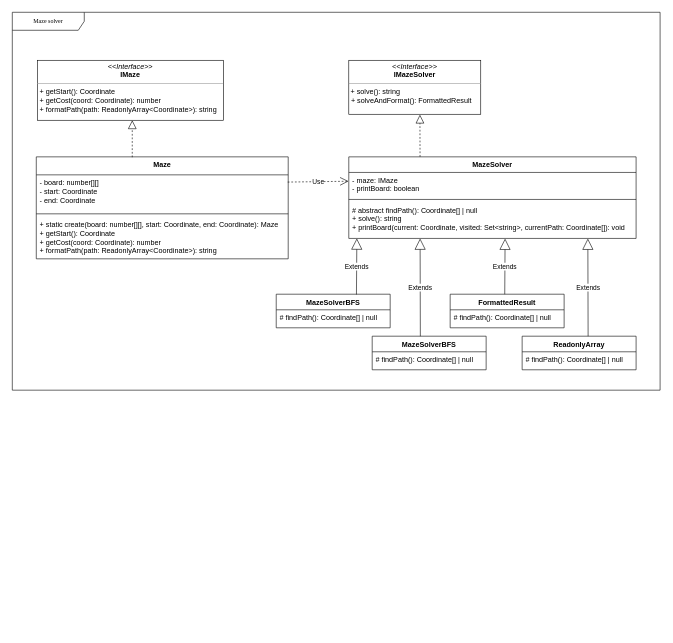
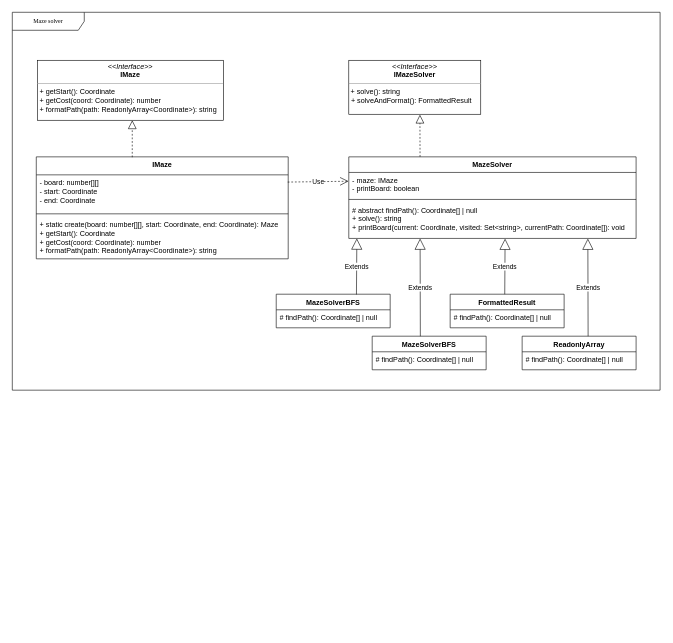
  <mxCell id="0" />
  <mxCell id="1" parent="0" />
  <mxCell id="2" value="Maze solver" style="shape=umlFrame;whiteSpace=wrap;html=1;rounded=0;shadow=0;comic=0;labelBackgroundColor=none;strokeWidth=1;fontFamily=Verdana;fontSize=10;align=center;width=120;height=30;direction=west;flipV=1;flipH=1;" parent="1" vertex="1"><mxGeometry width="1080" height="630" as="geometry" x="20" y="20" /></mxCell>
  <mxCell id="3" style="edgeStyle=orthogonalEdgeStyle;rounded=0;html=1;dashed=1;labelBackgroundColor=none;startFill=0;endArrow=open;endFill=0;endSize=10;fontFamily=Verdana;fontSize=10;" parent="1" edge="1"><mxGeometry relative="1" as="geometry"><mxPoint x="750" y="998" as="targetPoint" /></mxGeometry></mxCell>
  <mxCell id="4" style="edgeStyle=orthogonalEdgeStyle;rounded=0;html=1;dashed=1;labelBackgroundColor=none;startFill=0;endArrow=open;endFill=0;endSize=10;fontFamily=Verdana;fontSize=10;" parent="1" edge="1"><mxGeometry relative="1" as="geometry"><Array as="points"><mxPoint x="565" y="990" /><mxPoint x="565" y="990" /></Array><mxPoint x="565" y="983" as="sourcePoint" /></mxGeometry></mxCell>
  <mxCell id="5" style="edgeStyle=orthogonalEdgeStyle;rounded=0;html=1;dashed=1;labelBackgroundColor=none;startFill=0;endArrow=open;endFill=0;endSize=10;fontFamily=Verdana;fontSize=10;" parent="1" edge="1"><mxGeometry relative="1" as="geometry"><Array as="points"><mxPoint x="430" y="1049" /><mxPoint x="430" y="1049" /></Array><mxPoint x="400" y="1049.091" as="sourcePoint" /></mxGeometry></mxCell>
  <mxCell id="6" value="&lt;p style=&quot;margin:0px;margin-top:4px;text-align:center;&quot;&gt;&lt;i&gt;&amp;lt;&amp;lt;Interface&amp;gt;&amp;gt;&lt;/i&gt;&lt;br&gt;&lt;b&gt;IMaze&lt;/b&gt;&lt;/p&gt;&lt;hr size=&quot;1&quot;&gt;&lt;p style=&quot;margin:0px;margin-left:4px;&quot;&gt;+ getStart(): Coordinate &lt;/p&gt;&lt;p style=&quot;margin:0px;margin-left:4px;&quot;&gt;+ getCost(coord: Coordinate): number&lt;/p&gt;&lt;p style=&quot;margin:0px;margin-left:4px;&quot;&gt;+ formatPath(path: ReadonlyArray&amp;lt;Coordinate&amp;gt;): string&lt;/p&gt;" style="verticalAlign=top;align=left;overflow=fill;fontSize=12;fontFamily=Helvetica;html=1;rounded=0;shadow=0;comic=0;labelBackgroundColor=none;strokeWidth=1" parent="1" vertex="1"><mxGeometry x="62" y="100" width="310" height="100" as="geometry" /></mxCell>
  <mxCell id="7" value="&lt;p style=&quot;margin:0px;margin-top:4px;text-align:center;&quot;&gt;&lt;i&gt;&amp;lt;&amp;lt;Interface&amp;gt;&amp;gt;&lt;/i&gt;&lt;br&gt;&lt;b&gt;IMazeSolver&lt;/b&gt;&lt;/p&gt;&lt;hr size=&quot;1&quot;&gt;&amp;nbsp;+ solve(): string &lt;br&gt;&lt;p style=&quot;margin:0px;margin-left:4px;&quot;&gt;+ solveAndFormat(): FormattedResult&lt;/p&gt;" style="verticalAlign=top;align=left;overflow=fill;fontSize=12;fontFamily=Helvetica;html=1;rounded=0;shadow=0;comic=0;labelBackgroundColor=none;strokeWidth=1" parent="1" vertex="1"><mxGeometry x="581" y="100" width="220" height="90" as="geometry" /></mxCell>
- <mxCell id="8" value="Maze" style="swimlane;fontStyle=1;align=center;verticalAlign=top;childLayout=stackLayout;horizontal=1;startSize=30;horizontalStack=0;resizeParent=1;resizeParentMax=0;resizeLast=0;collapsible=1;marginBottom=0;whiteSpace=wrap;html=1;" vertex="1" parent="1"><mxGeometry x="60" y="261" width="420" height="170" as="geometry"><mxRectangle x="60" y="270" width="100" height="30" as="alternateBounds" /></mxGeometry></mxCell>
+ <mxCell id="8" value="IMaze" style="swimlane;fontStyle=1;align=center;verticalAlign=top;childLayout=stackLayout;horizontal=1;startSize=30;horizontalStack=0;resizeParent=1;resizeParentMax=0;resizeLast=0;collapsible=1;marginBottom=0;whiteSpace=wrap;html=1;" vertex="1" parent="1"><mxGeometry x="60" y="261" width="420" height="170" as="geometry"><mxRectangle x="60" y="270" width="100" height="30" as="alternateBounds" /></mxGeometry></mxCell>
  <mxCell id="9" value="&lt;div&gt;- board: number[][] &lt;br&gt;&lt;/div&gt;&lt;div&gt;- start: Coordinate&lt;/div&gt;&lt;div&gt;- end: Coordinate &lt;/div&gt;" style="text;strokeColor=none;fillColor=none;align=left;verticalAlign=top;spacingLeft=4;spacingRight=4;overflow=hidden;rotatable=0;points=[[0,0.5],[1,0.5]];portConstraint=eastwest;whiteSpace=wrap;html=1;" vertex="1" parent="8"><mxGeometry y="30" width="420" height="60" as="geometry" /></mxCell>
  <mxCell id="10" value="" style="line;strokeWidth=1;fillColor=none;align=left;verticalAlign=middle;spacingTop=-1;spacingLeft=3;spacingRight=3;rotatable=0;labelPosition=right;points=[];portConstraint=eastwest;strokeColor=inherit;" vertex="1" parent="8"><mxGeometry y="90" width="420" height="10" as="geometry" /></mxCell>
  <mxCell id="11" value="&lt;div&gt;+ static create(board: number[][], start: Coordinate, end: Coordinate): Maze&lt;/div&gt;&lt;div&gt;+ getStart(): Coordinate &lt;/div&gt;&lt;div&gt;+ getCost(coord: Coordinate): number &lt;br&gt;&lt;/div&gt;&lt;div&gt;+ formatPath(path: ReadonlyArray&amp;lt;Coordinate&amp;gt;): string&lt;/div&gt;" style="text;strokeColor=none;fillColor=none;align=left;verticalAlign=top;spacingLeft=4;spacingRight=4;overflow=hidden;rotatable=0;points=[[0,0.5],[1,0.5]];portConstraint=eastwest;whiteSpace=wrap;html=1;" vertex="1" parent="8"><mxGeometry y="100" width="420" height="70" as="geometry" /></mxCell>
  <mxCell id="12" value="MazeSolver" style="swimlane;fontStyle=1;align=center;verticalAlign=top;childLayout=stackLayout;horizontal=1;startSize=26;horizontalStack=0;resizeParent=1;resizeParentMax=0;resizeLast=0;collapsible=1;marginBottom=0;whiteSpace=wrap;html=1;" vertex="1" parent="1"><mxGeometry x="581" y="261" width="479" height="136" as="geometry" /></mxCell>
  <mxCell id="13" value="&lt;div&gt;- maze: IMaze&lt;/div&gt;- printBoard: boolean" style="text;strokeColor=none;fillColor=none;align=left;verticalAlign=top;spacingLeft=4;spacingRight=4;overflow=hidden;rotatable=0;points=[[0,0.5],[1,0.5]];portConstraint=eastwest;whiteSpace=wrap;html=1;" vertex="1" parent="12"><mxGeometry y="26" width="479" height="40" as="geometry" /></mxCell>
  <mxCell id="14" value="" style="line;strokeWidth=1;fillColor=none;align=left;verticalAlign=middle;spacingTop=-1;spacingLeft=3;spacingRight=3;rotatable=0;labelPosition=right;points=[];portConstraint=eastwest;strokeColor=inherit;" vertex="1" parent="12"><mxGeometry y="66" width="479" height="10" as="geometry" /></mxCell>
  <mxCell id="15" value="&lt;div&gt;# abstract findPath(): Coordinate[] | null&lt;/div&gt;&lt;div&gt;+ solve(): string &lt;/div&gt;&lt;div&gt;+ printBoard(current: Coordinate, visited: Set&amp;lt;string&amp;gt;, currentPath: Coordinate[]): void&lt;/div&gt;&lt;div&gt;&lt;br&gt;&lt;/div&gt;" style="text;strokeColor=none;fillColor=none;align=left;verticalAlign=top;spacingLeft=4;spacingRight=4;overflow=hidden;rotatable=0;points=[[0,0.5],[1,0.5]];portConstraint=eastwest;whiteSpace=wrap;html=1;" vertex="1" parent="12"><mxGeometry y="76" width="479" height="60" as="geometry" /></mxCell>
  <mxCell id="16" value="MazeSolverBFS" style="swimlane;fontStyle=1;align=center;verticalAlign=top;childLayout=stackLayout;horizontal=1;startSize=26;horizontalStack=0;resizeParent=1;resizeParentMax=0;resizeLast=0;collapsible=1;marginBottom=0;whiteSpace=wrap;html=1;" vertex="1" parent="1"><mxGeometry x="460" y="490" width="190" height="56" as="geometry" /></mxCell>
  <mxCell id="17" value="# findPath(): Coordinate[] | null " style="text;strokeColor=none;fillColor=none;align=left;verticalAlign=top;spacingLeft=4;spacingRight=4;overflow=hidden;rotatable=0;points=[[0,0.5],[1,0.5]];portConstraint=eastwest;whiteSpace=wrap;html=1;" vertex="1" parent="16"><mxGeometry y="26" width="190" height="30" as="geometry" /></mxCell>
  <mxCell id="18" value="MazeSolverBFS" style="swimlane;fontStyle=1;align=center;verticalAlign=top;childLayout=stackLayout;horizontal=1;startSize=26;horizontalStack=0;resizeParent=1;resizeParentMax=0;resizeLast=0;collapsible=1;marginBottom=0;whiteSpace=wrap;html=1;" vertex="1" parent="1"><mxGeometry x="620" y="560" width="190" height="56" as="geometry" /></mxCell>
  <mxCell id="19" value="# findPath(): Coordinate[] | null " style="text;strokeColor=none;fillColor=none;align=left;verticalAlign=top;spacingLeft=4;spacingRight=4;overflow=hidden;rotatable=0;points=[[0,0.5],[1,0.5]];portConstraint=eastwest;whiteSpace=wrap;html=1;" vertex="1" parent="18"><mxGeometry y="26" width="190" height="30" as="geometry" /></mxCell>
  <mxCell id="20" value="" style="endArrow=block;dashed=1;endFill=0;endSize=12;html=1;rounded=0;entryX=0.5;entryY=1;entryDx=0;entryDy=0;exitX=0.369;exitY=0.004;exitDx=0;exitDy=0;exitPerimeter=0;" edge="1" parent="1"><mxGeometry width="160" relative="1" as="geometry"><mxPoint x="219.98" y="261.68" as="sourcePoint" /><mxPoint x="220" y="200" as="targetPoint" /></mxGeometry></mxCell>
  <mxCell id="21" value="" style="endArrow=block;dashed=1;endFill=0;endSize=12;html=1;rounded=0;entryX=0.539;entryY=1.008;entryDx=0;entryDy=0;entryPerimeter=0;exitX=0.248;exitY=-0.001;exitDx=0;exitDy=0;exitPerimeter=0;" edge="1" parent="1" source="12" target="7"><mxGeometry width="160" relative="1" as="geometry"><mxPoint x="641.96" y="250" as="sourcePoint" /><mxPoint x="639" y="197.18" as="targetPoint" /></mxGeometry></mxCell>
  <mxCell id="22" value="FormattedResult" style="swimlane;fontStyle=1;align=center;verticalAlign=top;childLayout=stackLayout;horizontal=1;startSize=26;horizontalStack=0;resizeParent=1;resizeParentMax=0;resizeLast=0;collapsible=1;marginBottom=0;whiteSpace=wrap;html=1;" vertex="1" parent="1"><mxGeometry x="750" y="490" width="190" height="56" as="geometry" /></mxCell>
  <mxCell id="23" value="# findPath(): Coordinate[] | null " style="text;strokeColor=none;fillColor=none;align=left;verticalAlign=top;spacingLeft=4;spacingRight=4;overflow=hidden;rotatable=0;points=[[0,0.5],[1,0.5]];portConstraint=eastwest;whiteSpace=wrap;html=1;" vertex="1" parent="22"><mxGeometry y="26" width="190" height="30" as="geometry" /></mxCell>
  <mxCell id="24" value="&lt;div&gt;ReadonlyArray&lt;/div&gt;" style="swimlane;fontStyle=1;align=center;verticalAlign=top;childLayout=stackLayout;horizontal=1;startSize=26;horizontalStack=0;resizeParent=1;resizeParentMax=0;resizeLast=0;collapsible=1;marginBottom=0;whiteSpace=wrap;html=1;" vertex="1" parent="1"><mxGeometry x="870" y="560" width="190" height="56" as="geometry" /></mxCell>
  <mxCell id="25" value="Extends" style="endArrow=block;endSize=16;endFill=0;html=1;rounded=0;entryX=0.832;entryY=1.005;entryDx=0;entryDy=0;entryPerimeter=0;" edge="1" parent="24" target="15"><mxGeometry width="160" relative="1" as="geometry"><mxPoint x="110" as="sourcePoint" /><mxPoint x="110" y="-172" as="targetPoint" /></mxGeometry></mxCell>
  <mxCell id="26" value="# findPath(): Coordinate[] | null " style="text;strokeColor=none;fillColor=none;align=left;verticalAlign=top;spacingLeft=4;spacingRight=4;overflow=hidden;rotatable=0;points=[[0,0.5],[1,0.5]];portConstraint=eastwest;whiteSpace=wrap;html=1;" vertex="1" parent="24"><mxGeometry y="26" width="190" height="30" as="geometry" /></mxCell>
  <mxCell id="27" value="Use" style="endArrow=open;endSize=12;dashed=1;html=1;rounded=0;entryX=-0.001;entryY=0.367;entryDx=0;entryDy=0;entryPerimeter=0;exitX=0.998;exitY=0.201;exitDx=0;exitDy=0;exitPerimeter=0;" edge="1" parent="1" source="9" target="13"><mxGeometry width="160" relative="1" as="geometry"><mxPoint x="479" y="298" as="sourcePoint" /><mxPoint x="529" y="300" as="targetPoint" /></mxGeometry></mxCell>
  <mxCell id="28" value="" style="group" vertex="1" connectable="0" parent="1"><mxGeometry x="841" y="490" as="geometry" /></mxCell>
  <mxCell id="29" value="Extends" style="endArrow=block;endSize=16;endFill=0;html=1;rounded=0;entryX=0.028;entryY=1.001;entryDx=0;entryDy=0;entryPerimeter=0;exitX=0.704;exitY=0.009;exitDx=0;exitDy=0;exitPerimeter=0;movable=1;resizable=1;rotatable=1;deletable=1;editable=1;locked=0;connectable=1;" edge="1" parent="28" source="16" target="15"><mxGeometry width="160" relative="1" as="geometry"><mxPoint x="-225.02" y="-10.792" as="sourcePoint" /><mxPoint x="-219.36" y="-101.054" as="targetPoint" /></mxGeometry></mxCell>
  <mxCell id="30" value="Extends" style="endArrow=block;endSize=16;endFill=0;html=1;rounded=0;entryX=0.196;entryY=1.003;entryDx=0;entryDy=0;entryPerimeter=0;exitX=0.291;exitY=0.001;exitDx=0;exitDy=0;exitPerimeter=0;" edge="1" parent="28"><mxGeometry width="160" relative="1" as="geometry"><mxPoint x="-140.71" y="70.056" as="sourcePoint" /><mxPoint x="-141.116" y="-92.82" as="targetPoint" /></mxGeometry></mxCell>
  <mxCell id="31" value="Extends" style="endArrow=block;endSize=16;endFill=0;html=1;rounded=0;entryX=0.544;entryY=1.006;entryDx=0;entryDy=0;entryPerimeter=0;" edge="1" parent="28" target="15"><mxGeometry width="160" relative="1" as="geometry"><mxPoint as="sourcePoint" /><mxPoint x="12.04" y="-100.744" as="targetPoint" /></mxGeometry></mxCell>
